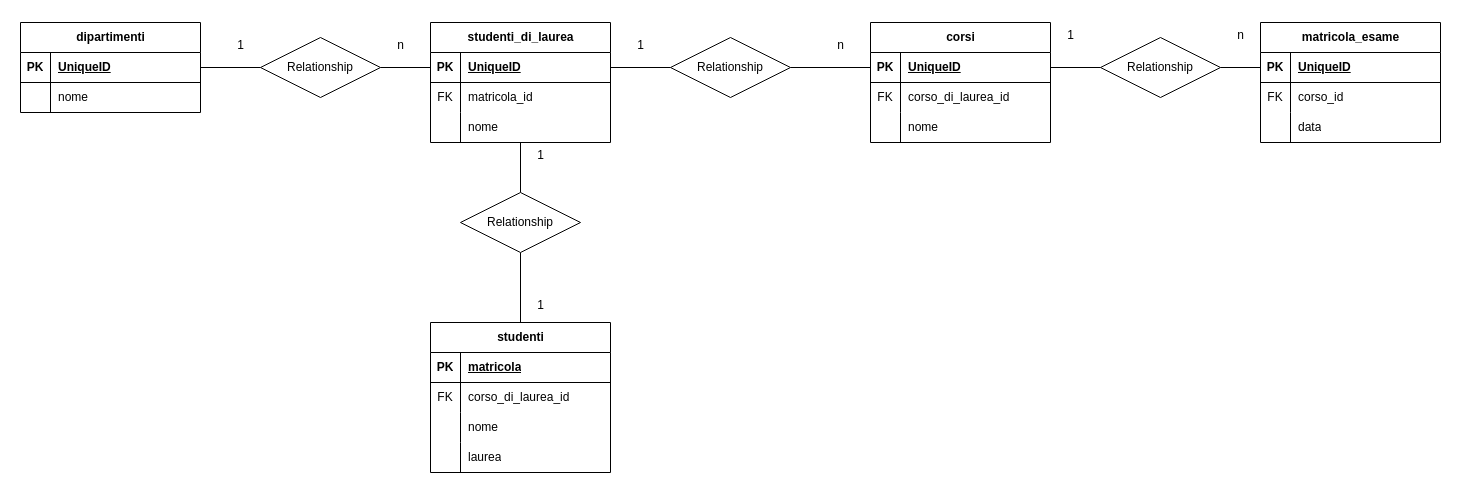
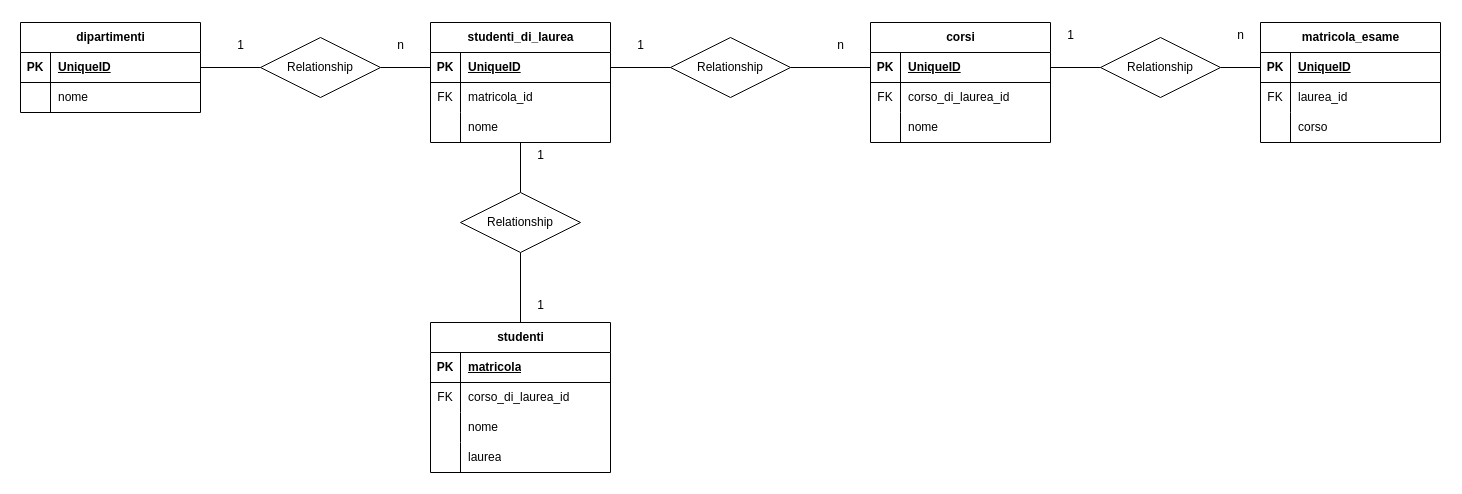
  <mxCell id="0" />
  <mxCell id="1" parent="0" />
  <mxCell id="2" value="dipartimenti" style="shape=table;startSize=30;container=1;collapsible=1;childLayout=tableLayout;fixedRows=1;rowLines=0;fontStyle=1;align=center;resizeLast=1;html=1;" vertex="1" parent="1"><mxGeometry x="20" y="22" width="180" height="90" as="geometry" /></mxCell>
  <mxCell id="3" value="" style="shape=tableRow;horizontal=0;startSize=0;swimlaneHead=0;swimlaneBody=0;fillColor=none;collapsible=0;dropTarget=0;points=[[0,0.5],[1,0.5]];portConstraint=eastwest;top=0;left=0;right=0;bottom=1;" vertex="1" parent="2"><mxGeometry y="30" width="180" height="30" as="geometry" /></mxCell>
  <mxCell id="4" value="PK" style="shape=partialRectangle;connectable=0;fillColor=none;top=0;left=0;bottom=0;right=0;fontStyle=1;overflow=hidden;whiteSpace=wrap;html=1;" vertex="1" parent="3"><mxGeometry width="30" height="30" as="geometry"><mxRectangle width="30" height="30" as="alternateBounds" /></mxGeometry></mxCell>
  <mxCell id="5" value="UniqueID" style="shape=partialRectangle;connectable=0;fillColor=none;top=0;left=0;bottom=0;right=0;align=left;spacingLeft=6;fontStyle=5;overflow=hidden;whiteSpace=wrap;html=1;" vertex="1" parent="3"><mxGeometry x="30" width="150" height="30" as="geometry"><mxRectangle width="150" height="30" as="alternateBounds" /></mxGeometry></mxCell>
  <mxCell id="6" value="" style="shape=tableRow;horizontal=0;startSize=0;swimlaneHead=0;swimlaneBody=0;fillColor=none;collapsible=0;dropTarget=0;points=[[0,0.5],[1,0.5]];portConstraint=eastwest;top=0;left=0;right=0;bottom=0;" vertex="1" parent="2"><mxGeometry y="60" width="180" height="30" as="geometry" /></mxCell>
  <mxCell id="7" value="" style="shape=partialRectangle;connectable=0;fillColor=none;top=0;left=0;bottom=0;right=0;editable=1;overflow=hidden;whiteSpace=wrap;html=1;" vertex="1" parent="6"><mxGeometry width="30" height="30" as="geometry"><mxRectangle width="30" height="30" as="alternateBounds" /></mxGeometry></mxCell>
  <mxCell id="8" value="nome" style="shape=partialRectangle;connectable=0;fillColor=none;top=0;left=0;bottom=0;right=0;align=left;spacingLeft=6;overflow=hidden;whiteSpace=wrap;html=1;" vertex="1" parent="6"><mxGeometry x="30" width="150" height="30" as="geometry"><mxRectangle width="150" height="30" as="alternateBounds" /></mxGeometry></mxCell>
  <mxCell id="9" style="edgeStyle=orthogonalEdgeStyle;rounded=0;orthogonalLoop=1;jettySize=auto;html=1;entryX=0.5;entryY=0;entryDx=0;entryDy=0;endArrow=none;endFill=0;" edge="1" parent="1" source="10" target="56"><mxGeometry relative="1" as="geometry" /></mxCell>
  <mxCell id="10" value="studenti_di_laurea" style="shape=table;startSize=30;container=1;collapsible=1;childLayout=tableLayout;fixedRows=1;rowLines=0;fontStyle=1;align=center;resizeLast=1;html=1;" vertex="1" parent="1"><mxGeometry x="430" y="22" width="180" height="120" as="geometry" /></mxCell>
  <mxCell id="11" value="" style="shape=tableRow;horizontal=0;startSize=0;swimlaneHead=0;swimlaneBody=0;fillColor=none;collapsible=0;dropTarget=0;points=[[0,0.5],[1,0.5]];portConstraint=eastwest;top=0;left=0;right=0;bottom=1;" vertex="1" parent="10"><mxGeometry y="30" width="180" height="30" as="geometry" /></mxCell>
  <mxCell id="12" value="PK" style="shape=partialRectangle;connectable=0;fillColor=none;top=0;left=0;bottom=0;right=0;fontStyle=1;overflow=hidden;whiteSpace=wrap;html=1;" vertex="1" parent="11"><mxGeometry width="30" height="30" as="geometry"><mxRectangle width="30" height="30" as="alternateBounds" /></mxGeometry></mxCell>
  <mxCell id="13" value="UniqueID" style="shape=partialRectangle;connectable=0;fillColor=none;top=0;left=0;bottom=0;right=0;align=left;spacingLeft=6;fontStyle=5;overflow=hidden;whiteSpace=wrap;html=1;" vertex="1" parent="11"><mxGeometry x="30" width="150" height="30" as="geometry"><mxRectangle width="150" height="30" as="alternateBounds" /></mxGeometry></mxCell>
  <mxCell id="14" value="" style="shape=tableRow;horizontal=0;startSize=0;swimlaneHead=0;swimlaneBody=0;fillColor=none;collapsible=0;dropTarget=0;points=[[0,0.5],[1,0.5]];portConstraint=eastwest;top=0;left=0;right=0;bottom=0;" vertex="1" parent="10"><mxGeometry y="60" width="180" height="30" as="geometry" /></mxCell>
  <mxCell id="15" value="FK" style="shape=partialRectangle;connectable=0;fillColor=none;top=0;left=0;bottom=0;right=0;editable=1;overflow=hidden;whiteSpace=wrap;html=1;" vertex="1" parent="14"><mxGeometry width="30" height="30" as="geometry"><mxRectangle width="30" height="30" as="alternateBounds" /></mxGeometry></mxCell>
  <mxCell id="16" value="matricola_id" style="shape=partialRectangle;connectable=0;fillColor=none;top=0;left=0;bottom=0;right=0;align=left;spacingLeft=6;overflow=hidden;whiteSpace=wrap;html=1;" vertex="1" parent="14"><mxGeometry x="30" width="150" height="30" as="geometry"><mxRectangle width="150" height="30" as="alternateBounds" /></mxGeometry></mxCell>
  <mxCell id="17" value="" style="shape=tableRow;horizontal=0;startSize=0;swimlaneHead=0;swimlaneBody=0;fillColor=none;collapsible=0;dropTarget=0;points=[[0,0.5],[1,0.5]];portConstraint=eastwest;top=0;left=0;right=0;bottom=0;" vertex="1" parent="10"><mxGeometry y="90" width="180" height="30" as="geometry" /></mxCell>
  <mxCell id="18" value="" style="shape=partialRectangle;connectable=0;fillColor=none;top=0;left=0;bottom=0;right=0;editable=1;overflow=hidden;whiteSpace=wrap;html=1;" vertex="1" parent="17"><mxGeometry width="30" height="30" as="geometry"><mxRectangle width="30" height="30" as="alternateBounds" /></mxGeometry></mxCell>
  <mxCell id="19" value="nome" style="shape=partialRectangle;connectable=0;fillColor=none;top=0;left=0;bottom=0;right=0;align=left;spacingLeft=6;overflow=hidden;whiteSpace=wrap;html=1;" vertex="1" parent="17"><mxGeometry x="30" width="150" height="30" as="geometry"><mxRectangle width="150" height="30" as="alternateBounds" /></mxGeometry></mxCell>
  <mxCell id="20" value="corsi" style="shape=table;startSize=30;container=1;collapsible=1;childLayout=tableLayout;fixedRows=1;rowLines=0;fontStyle=1;align=center;resizeLast=1;html=1;" vertex="1" parent="1"><mxGeometry x="870" y="22" width="180" height="120" as="geometry" /></mxCell>
  <mxCell id="21" value="" style="shape=tableRow;horizontal=0;startSize=0;swimlaneHead=0;swimlaneBody=0;fillColor=none;collapsible=0;dropTarget=0;points=[[0,0.5],[1,0.5]];portConstraint=eastwest;top=0;left=0;right=0;bottom=1;" vertex="1" parent="20"><mxGeometry y="30" width="180" height="30" as="geometry" /></mxCell>
  <mxCell id="22" value="PK" style="shape=partialRectangle;connectable=0;fillColor=none;top=0;left=0;bottom=0;right=0;fontStyle=1;overflow=hidden;whiteSpace=wrap;html=1;" vertex="1" parent="21"><mxGeometry width="30" height="30" as="geometry"><mxRectangle width="30" height="30" as="alternateBounds" /></mxGeometry></mxCell>
  <mxCell id="23" value="UniqueID" style="shape=partialRectangle;connectable=0;fillColor=none;top=0;left=0;bottom=0;right=0;align=left;spacingLeft=6;fontStyle=5;overflow=hidden;whiteSpace=wrap;html=1;" vertex="1" parent="21"><mxGeometry x="30" width="150" height="30" as="geometry"><mxRectangle width="150" height="30" as="alternateBounds" /></mxGeometry></mxCell>
  <mxCell id="24" value="" style="shape=tableRow;horizontal=0;startSize=0;swimlaneHead=0;swimlaneBody=0;fillColor=none;collapsible=0;dropTarget=0;points=[[0,0.5],[1,0.5]];portConstraint=eastwest;top=0;left=0;right=0;bottom=0;" vertex="1" parent="20"><mxGeometry y="60" width="180" height="30" as="geometry" /></mxCell>
  <mxCell id="25" value="FK" style="shape=partialRectangle;connectable=0;fillColor=none;top=0;left=0;bottom=0;right=0;editable=1;overflow=hidden;whiteSpace=wrap;html=1;" vertex="1" parent="24"><mxGeometry width="30" height="30" as="geometry"><mxRectangle width="30" height="30" as="alternateBounds" /></mxGeometry></mxCell>
  <mxCell id="26" value="corso_di_laurea_id" style="shape=partialRectangle;connectable=0;fillColor=none;top=0;left=0;bottom=0;right=0;align=left;spacingLeft=6;overflow=hidden;whiteSpace=wrap;html=1;" vertex="1" parent="24"><mxGeometry x="30" width="150" height="30" as="geometry"><mxRectangle width="150" height="30" as="alternateBounds" /></mxGeometry></mxCell>
  <mxCell id="27" value="" style="shape=tableRow;horizontal=0;startSize=0;swimlaneHead=0;swimlaneBody=0;fillColor=none;collapsible=0;dropTarget=0;points=[[0,0.5],[1,0.5]];portConstraint=eastwest;top=0;left=0;right=0;bottom=0;" vertex="1" parent="20"><mxGeometry y="90" width="180" height="30" as="geometry" /></mxCell>
  <mxCell id="28" value="" style="shape=partialRectangle;connectable=0;fillColor=none;top=0;left=0;bottom=0;right=0;editable=1;overflow=hidden;whiteSpace=wrap;html=1;" vertex="1" parent="27"><mxGeometry width="30" height="30" as="geometry"><mxRectangle width="30" height="30" as="alternateBounds" /></mxGeometry></mxCell>
  <mxCell id="29" value="nome" style="shape=partialRectangle;connectable=0;fillColor=none;top=0;left=0;bottom=0;right=0;align=left;spacingLeft=6;overflow=hidden;whiteSpace=wrap;html=1;" vertex="1" parent="27"><mxGeometry x="30" width="150" height="30" as="geometry"><mxRectangle width="150" height="30" as="alternateBounds" /></mxGeometry></mxCell>
  <mxCell id="30" value="matricola_esame" style="shape=table;startSize=30;container=1;collapsible=1;childLayout=tableLayout;fixedRows=1;rowLines=0;fontStyle=1;align=center;resizeLast=1;html=1;" vertex="1" parent="1"><mxGeometry x="1260" y="22" width="180" height="120" as="geometry" /></mxCell>
  <mxCell id="31" value="" style="shape=tableRow;horizontal=0;startSize=0;swimlaneHead=0;swimlaneBody=0;fillColor=none;collapsible=0;dropTarget=0;points=[[0,0.5],[1,0.5]];portConstraint=eastwest;top=0;left=0;right=0;bottom=1;" vertex="1" parent="30"><mxGeometry y="30" width="180" height="30" as="geometry" /></mxCell>
  <mxCell id="32" value="PK" style="shape=partialRectangle;connectable=0;fillColor=none;top=0;left=0;bottom=0;right=0;fontStyle=1;overflow=hidden;whiteSpace=wrap;html=1;" vertex="1" parent="31"><mxGeometry width="30" height="30" as="geometry"><mxRectangle width="30" height="30" as="alternateBounds" /></mxGeometry></mxCell>
  <mxCell id="33" value="UniqueID" style="shape=partialRectangle;connectable=0;fillColor=none;top=0;left=0;bottom=0;right=0;align=left;spacingLeft=6;fontStyle=5;overflow=hidden;whiteSpace=wrap;html=1;" vertex="1" parent="31"><mxGeometry x="30" width="150" height="30" as="geometry"><mxRectangle width="150" height="30" as="alternateBounds" /></mxGeometry></mxCell>
  <mxCell id="34" value="" style="shape=tableRow;horizontal=0;startSize=0;swimlaneHead=0;swimlaneBody=0;fillColor=none;collapsible=0;dropTarget=0;points=[[0,0.5],[1,0.5]];portConstraint=eastwest;top=0;left=0;right=0;bottom=0;" vertex="1" parent="30"><mxGeometry y="60" width="180" height="30" as="geometry" /></mxCell>
  <mxCell id="35" value="FK" style="shape=partialRectangle;connectable=0;fillColor=none;top=0;left=0;bottom=0;right=0;editable=1;overflow=hidden;whiteSpace=wrap;html=1;" vertex="1" parent="34"><mxGeometry width="30" height="30" as="geometry"><mxRectangle width="30" height="30" as="alternateBounds" /></mxGeometry></mxCell>
- <mxCell id="36" value="corso_id" style="shape=partialRectangle;connectable=0;fillColor=none;top=0;left=0;bottom=0;right=0;align=left;spacingLeft=6;overflow=hidden;whiteSpace=wrap;html=1;" vertex="1" parent="34"><mxGeometry x="30" width="150" height="30" as="geometry"><mxRectangle width="150" height="30" as="alternateBounds" /></mxGeometry></mxCell>
+ <mxCell id="36" value="laurea_id" style="shape=partialRectangle;connectable=0;fillColor=none;top=0;left=0;bottom=0;right=0;align=left;spacingLeft=6;overflow=hidden;whiteSpace=wrap;html=1;" vertex="1" parent="34"><mxGeometry x="30" width="150" height="30" as="geometry"><mxRectangle width="150" height="30" as="alternateBounds" /></mxGeometry></mxCell>
  <mxCell id="37" value="" style="shape=tableRow;horizontal=0;startSize=0;swimlaneHead=0;swimlaneBody=0;fillColor=none;collapsible=0;dropTarget=0;points=[[0,0.5],[1,0.5]];portConstraint=eastwest;top=0;left=0;right=0;bottom=0;" vertex="1" parent="30"><mxGeometry y="90" width="180" height="30" as="geometry" /></mxCell>
  <mxCell id="38" value="" style="shape=partialRectangle;connectable=0;fillColor=none;top=0;left=0;bottom=0;right=0;editable=1;overflow=hidden;whiteSpace=wrap;html=1;" vertex="1" parent="37"><mxGeometry width="30" height="30" as="geometry"><mxRectangle width="30" height="30" as="alternateBounds" /></mxGeometry></mxCell>
- <mxCell id="39" value="data" style="shape=partialRectangle;connectable=0;fillColor=none;top=0;left=0;bottom=0;right=0;align=left;spacingLeft=6;overflow=hidden;whiteSpace=wrap;html=1;" vertex="1" parent="37"><mxGeometry x="30" width="150" height="30" as="geometry"><mxRectangle width="150" height="30" as="alternateBounds" /></mxGeometry></mxCell>
+ <mxCell id="39" value="corso" style="shape=partialRectangle;connectable=0;fillColor=none;top=0;left=0;bottom=0;right=0;align=left;spacingLeft=6;overflow=hidden;whiteSpace=wrap;html=1;" vertex="1" parent="37"><mxGeometry x="30" width="150" height="30" as="geometry"><mxRectangle width="150" height="30" as="alternateBounds" /></mxGeometry></mxCell>
  <mxCell id="40" value="studenti" style="shape=table;startSize=30;container=1;collapsible=1;childLayout=tableLayout;fixedRows=1;rowLines=0;fontStyle=1;align=center;resizeLast=1;html=1;" vertex="1" parent="1"><mxGeometry x="430" y="322" width="180" height="150" as="geometry" /></mxCell>
  <mxCell id="41" value="" style="shape=tableRow;horizontal=0;startSize=0;swimlaneHead=0;swimlaneBody=0;fillColor=none;collapsible=0;dropTarget=0;points=[[0,0.5],[1,0.5]];portConstraint=eastwest;top=0;left=0;right=0;bottom=1;" vertex="1" parent="40"><mxGeometry y="30" width="180" height="30" as="geometry" /></mxCell>
  <mxCell id="42" value="PK" style="shape=partialRectangle;connectable=0;fillColor=none;top=0;left=0;bottom=0;right=0;fontStyle=1;overflow=hidden;whiteSpace=wrap;html=1;" vertex="1" parent="41"><mxGeometry width="30" height="30" as="geometry"><mxRectangle width="30" height="30" as="alternateBounds" /></mxGeometry></mxCell>
  <mxCell id="43" value="matricola" style="shape=partialRectangle;connectable=0;fillColor=none;top=0;left=0;bottom=0;right=0;align=left;spacingLeft=6;fontStyle=5;overflow=hidden;whiteSpace=wrap;html=1;" vertex="1" parent="41"><mxGeometry x="30" width="150" height="30" as="geometry"><mxRectangle width="150" height="30" as="alternateBounds" /></mxGeometry></mxCell>
  <mxCell id="44" value="" style="shape=tableRow;horizontal=0;startSize=0;swimlaneHead=0;swimlaneBody=0;fillColor=none;collapsible=0;dropTarget=0;points=[[0,0.5],[1,0.5]];portConstraint=eastwest;top=0;left=0;right=0;bottom=0;" vertex="1" parent="40"><mxGeometry y="60" width="180" height="30" as="geometry" /></mxCell>
  <mxCell id="45" value="FK" style="shape=partialRectangle;connectable=0;fillColor=none;top=0;left=0;bottom=0;right=0;editable=1;overflow=hidden;whiteSpace=wrap;html=1;" vertex="1" parent="44"><mxGeometry width="30" height="30" as="geometry"><mxRectangle width="30" height="30" as="alternateBounds" /></mxGeometry></mxCell>
  <mxCell id="46" value="corso_di_laurea_id" style="shape=partialRectangle;connectable=0;fillColor=none;top=0;left=0;bottom=0;right=0;align=left;spacingLeft=6;overflow=hidden;whiteSpace=wrap;html=1;" vertex="1" parent="44"><mxGeometry x="30" width="150" height="30" as="geometry"><mxRectangle width="150" height="30" as="alternateBounds" /></mxGeometry></mxCell>
  <mxCell id="47" value="" style="shape=tableRow;horizontal=0;startSize=0;swimlaneHead=0;swimlaneBody=0;fillColor=none;collapsible=0;dropTarget=0;points=[[0,0.5],[1,0.5]];portConstraint=eastwest;top=0;left=0;right=0;bottom=0;" vertex="1" parent="40"><mxGeometry y="90" width="180" height="30" as="geometry" /></mxCell>
  <mxCell id="48" value="" style="shape=partialRectangle;connectable=0;fillColor=none;top=0;left=0;bottom=0;right=0;editable=1;overflow=hidden;whiteSpace=wrap;html=1;" vertex="1" parent="47"><mxGeometry width="30" height="30" as="geometry"><mxRectangle width="30" height="30" as="alternateBounds" /></mxGeometry></mxCell>
  <mxCell id="49" value="nome" style="shape=partialRectangle;connectable=0;fillColor=none;top=0;left=0;bottom=0;right=0;align=left;spacingLeft=6;overflow=hidden;whiteSpace=wrap;html=1;" vertex="1" parent="47"><mxGeometry x="30" width="150" height="30" as="geometry"><mxRectangle width="150" height="30" as="alternateBounds" /></mxGeometry></mxCell>
  <mxCell id="50" value="" style="shape=tableRow;horizontal=0;startSize=0;swimlaneHead=0;swimlaneBody=0;fillColor=none;collapsible=0;dropTarget=0;points=[[0,0.5],[1,0.5]];portConstraint=eastwest;top=0;left=0;right=0;bottom=0;" vertex="1" parent="40"><mxGeometry y="120" width="180" height="30" as="geometry" /></mxCell>
  <mxCell id="51" value="" style="shape=partialRectangle;connectable=0;fillColor=none;top=0;left=0;bottom=0;right=0;editable=1;overflow=hidden;whiteSpace=wrap;html=1;" vertex="1" parent="50"><mxGeometry width="30" height="30" as="geometry"><mxRectangle width="30" height="30" as="alternateBounds" /></mxGeometry></mxCell>
  <mxCell id="52" value="laurea" style="shape=partialRectangle;connectable=0;fillColor=none;top=0;left=0;bottom=0;right=0;align=left;spacingLeft=6;overflow=hidden;whiteSpace=wrap;html=1;" vertex="1" parent="50"><mxGeometry x="30" width="150" height="30" as="geometry"><mxRectangle width="150" height="30" as="alternateBounds" /></mxGeometry></mxCell>
  <mxCell id="53" style="edgeStyle=orthogonalEdgeStyle;rounded=0;orthogonalLoop=1;jettySize=auto;html=1;exitX=1;exitY=0.5;exitDx=0;exitDy=0;entryX=0;entryY=0.5;entryDx=0;entryDy=0;endArrow=none;endFill=0;" edge="1" parent="1" source="54" target="11"><mxGeometry relative="1" as="geometry" /></mxCell>
  <mxCell id="54" value="Relationship" style="shape=rhombus;perimeter=rhombusPerimeter;whiteSpace=wrap;html=1;align=center;" vertex="1" parent="1"><mxGeometry x="260" y="37" width="120" height="60" as="geometry" /></mxCell>
  <mxCell id="55" style="edgeStyle=orthogonalEdgeStyle;rounded=0;orthogonalLoop=1;jettySize=auto;html=1;exitX=0.5;exitY=1;exitDx=0;exitDy=0;entryX=0.5;entryY=0;entryDx=0;entryDy=0;endArrow=none;endFill=0;" edge="1" parent="1" source="56" target="40"><mxGeometry relative="1" as="geometry" /></mxCell>
  <mxCell id="56" value="Relationship" style="shape=rhombus;perimeter=rhombusPerimeter;whiteSpace=wrap;html=1;align=center;" vertex="1" parent="1"><mxGeometry x="460" y="192" width="120" height="60" as="geometry" /></mxCell>
  <mxCell id="57" style="edgeStyle=orthogonalEdgeStyle;rounded=0;orthogonalLoop=1;jettySize=auto;html=1;exitX=1;exitY=0.5;exitDx=0;exitDy=0;entryX=0;entryY=0.5;entryDx=0;entryDy=0;endArrow=none;endFill=0;" edge="1" parent="1" source="58" target="21"><mxGeometry relative="1" as="geometry" /></mxCell>
  <mxCell id="58" value="Relationship" style="shape=rhombus;perimeter=rhombusPerimeter;whiteSpace=wrap;html=1;align=center;" vertex="1" parent="1"><mxGeometry x="670" y="37" width="120" height="60" as="geometry" /></mxCell>
  <mxCell id="59" style="edgeStyle=orthogonalEdgeStyle;rounded=0;orthogonalLoop=1;jettySize=auto;html=1;exitX=1;exitY=0.5;exitDx=0;exitDy=0;entryX=0;entryY=0.5;entryDx=0;entryDy=0;strokeColor=default;endArrow=none;endFill=0;" edge="1" parent="1" source="3" target="54"><mxGeometry relative="1" as="geometry" /></mxCell>
  <mxCell id="60" style="edgeStyle=orthogonalEdgeStyle;rounded=0;orthogonalLoop=1;jettySize=auto;html=1;exitX=1;exitY=0.5;exitDx=0;exitDy=0;entryX=0;entryY=0.5;entryDx=0;entryDy=0;endArrow=none;endFill=0;" edge="1" parent="1" source="11" target="58"><mxGeometry relative="1" as="geometry" /></mxCell>
  <mxCell id="61" style="edgeStyle=orthogonalEdgeStyle;rounded=0;orthogonalLoop=1;jettySize=auto;html=1;exitX=1;exitY=0.5;exitDx=0;exitDy=0;entryX=0;entryY=0.5;entryDx=0;entryDy=0;endArrow=none;endFill=0;" edge="1" parent="1" source="62" target="31"><mxGeometry relative="1" as="geometry" /></mxCell>
  <mxCell id="62" value="Relationship" style="shape=rhombus;perimeter=rhombusPerimeter;whiteSpace=wrap;html=1;align=center;" vertex="1" parent="1"><mxGeometry x="1100" y="37" width="120" height="60" as="geometry" /></mxCell>
  <mxCell id="63" style="edgeStyle=orthogonalEdgeStyle;rounded=0;orthogonalLoop=1;jettySize=auto;html=1;entryX=0;entryY=0.5;entryDx=0;entryDy=0;endArrow=none;endFill=0;" edge="1" parent="1" source="21" target="62"><mxGeometry relative="1" as="geometry" /></mxCell>
  <mxCell id="64" value="1" style="text;html=1;align=center;verticalAlign=middle;resizable=0;points=[];autosize=1;strokeColor=none;fillColor=none;" vertex="1" parent="1"><mxGeometry x="225" y="30" width="30" height="30" as="geometry" /></mxCell>
  <mxCell id="65" value="n" style="text;html=1;align=center;verticalAlign=middle;resizable=0;points=[];autosize=1;strokeColor=none;fillColor=none;" vertex="1" parent="1"><mxGeometry x="385" y="30" width="30" height="30" as="geometry" /></mxCell>
  <mxCell id="66" value="1" style="text;html=1;align=center;verticalAlign=middle;resizable=0;points=[];autosize=1;strokeColor=none;fillColor=none;" vertex="1" parent="1"><mxGeometry x="625" y="30" width="30" height="30" as="geometry" /></mxCell>
  <mxCell id="67" value="n" style="text;html=1;align=center;verticalAlign=middle;resizable=0;points=[];autosize=1;strokeColor=none;fillColor=none;" vertex="1" parent="1"><mxGeometry x="825" y="30" width="30" height="30" as="geometry" /></mxCell>
  <mxCell id="68" value="1" style="text;html=1;align=center;verticalAlign=middle;resizable=0;points=[];autosize=1;strokeColor=none;fillColor=none;" vertex="1" parent="1"><mxGeometry x="1055" y="20" width="30" height="30" as="geometry" /></mxCell>
  <mxCell id="69" value="n" style="text;html=1;align=center;verticalAlign=middle;resizable=0;points=[];autosize=1;strokeColor=none;fillColor=none;" vertex="1" parent="1"><mxGeometry x="1225" y="20" width="30" height="30" as="geometry" /></mxCell>
  <mxCell id="70" value="1" style="text;html=1;align=center;verticalAlign=middle;resizable=0;points=[];autosize=1;strokeColor=none;fillColor=none;" vertex="1" parent="1"><mxGeometry x="525" y="140" width="30" height="30" as="geometry" /></mxCell>
  <mxCell id="71" value="1" style="text;html=1;align=center;verticalAlign=middle;resizable=0;points=[];autosize=1;strokeColor=none;fillColor=none;" vertex="1" parent="1"><mxGeometry x="525" y="290" width="30" height="30" as="geometry" /></mxCell>
